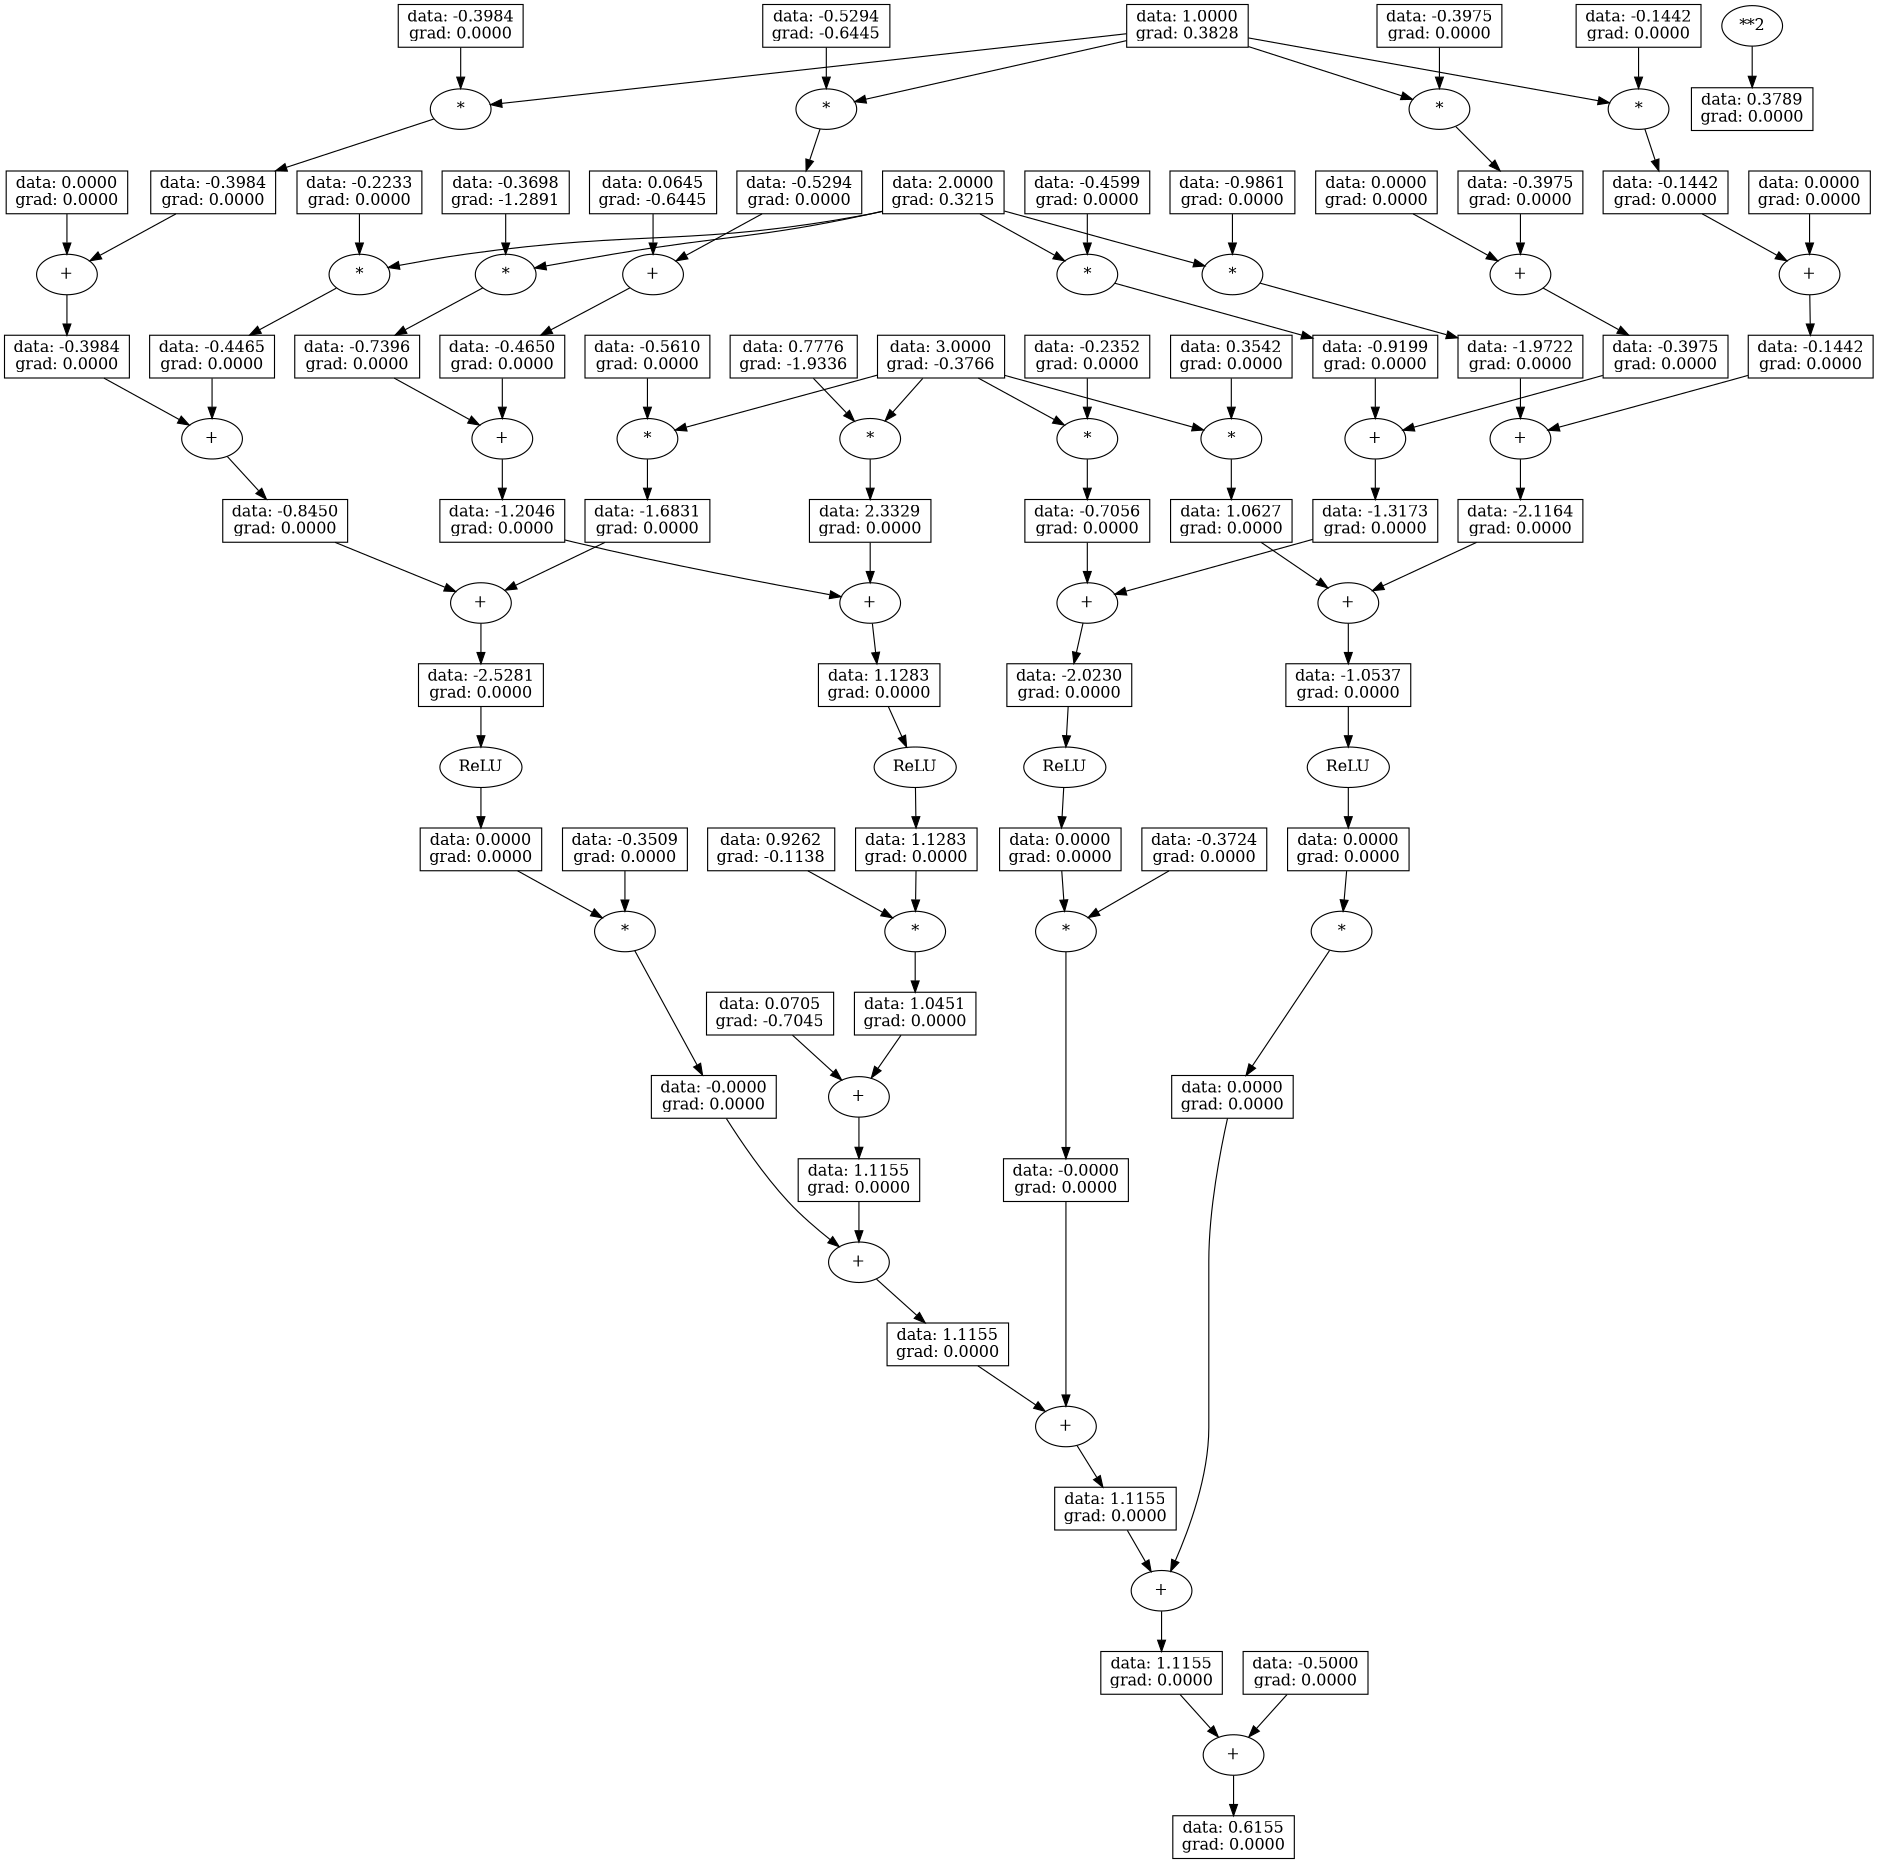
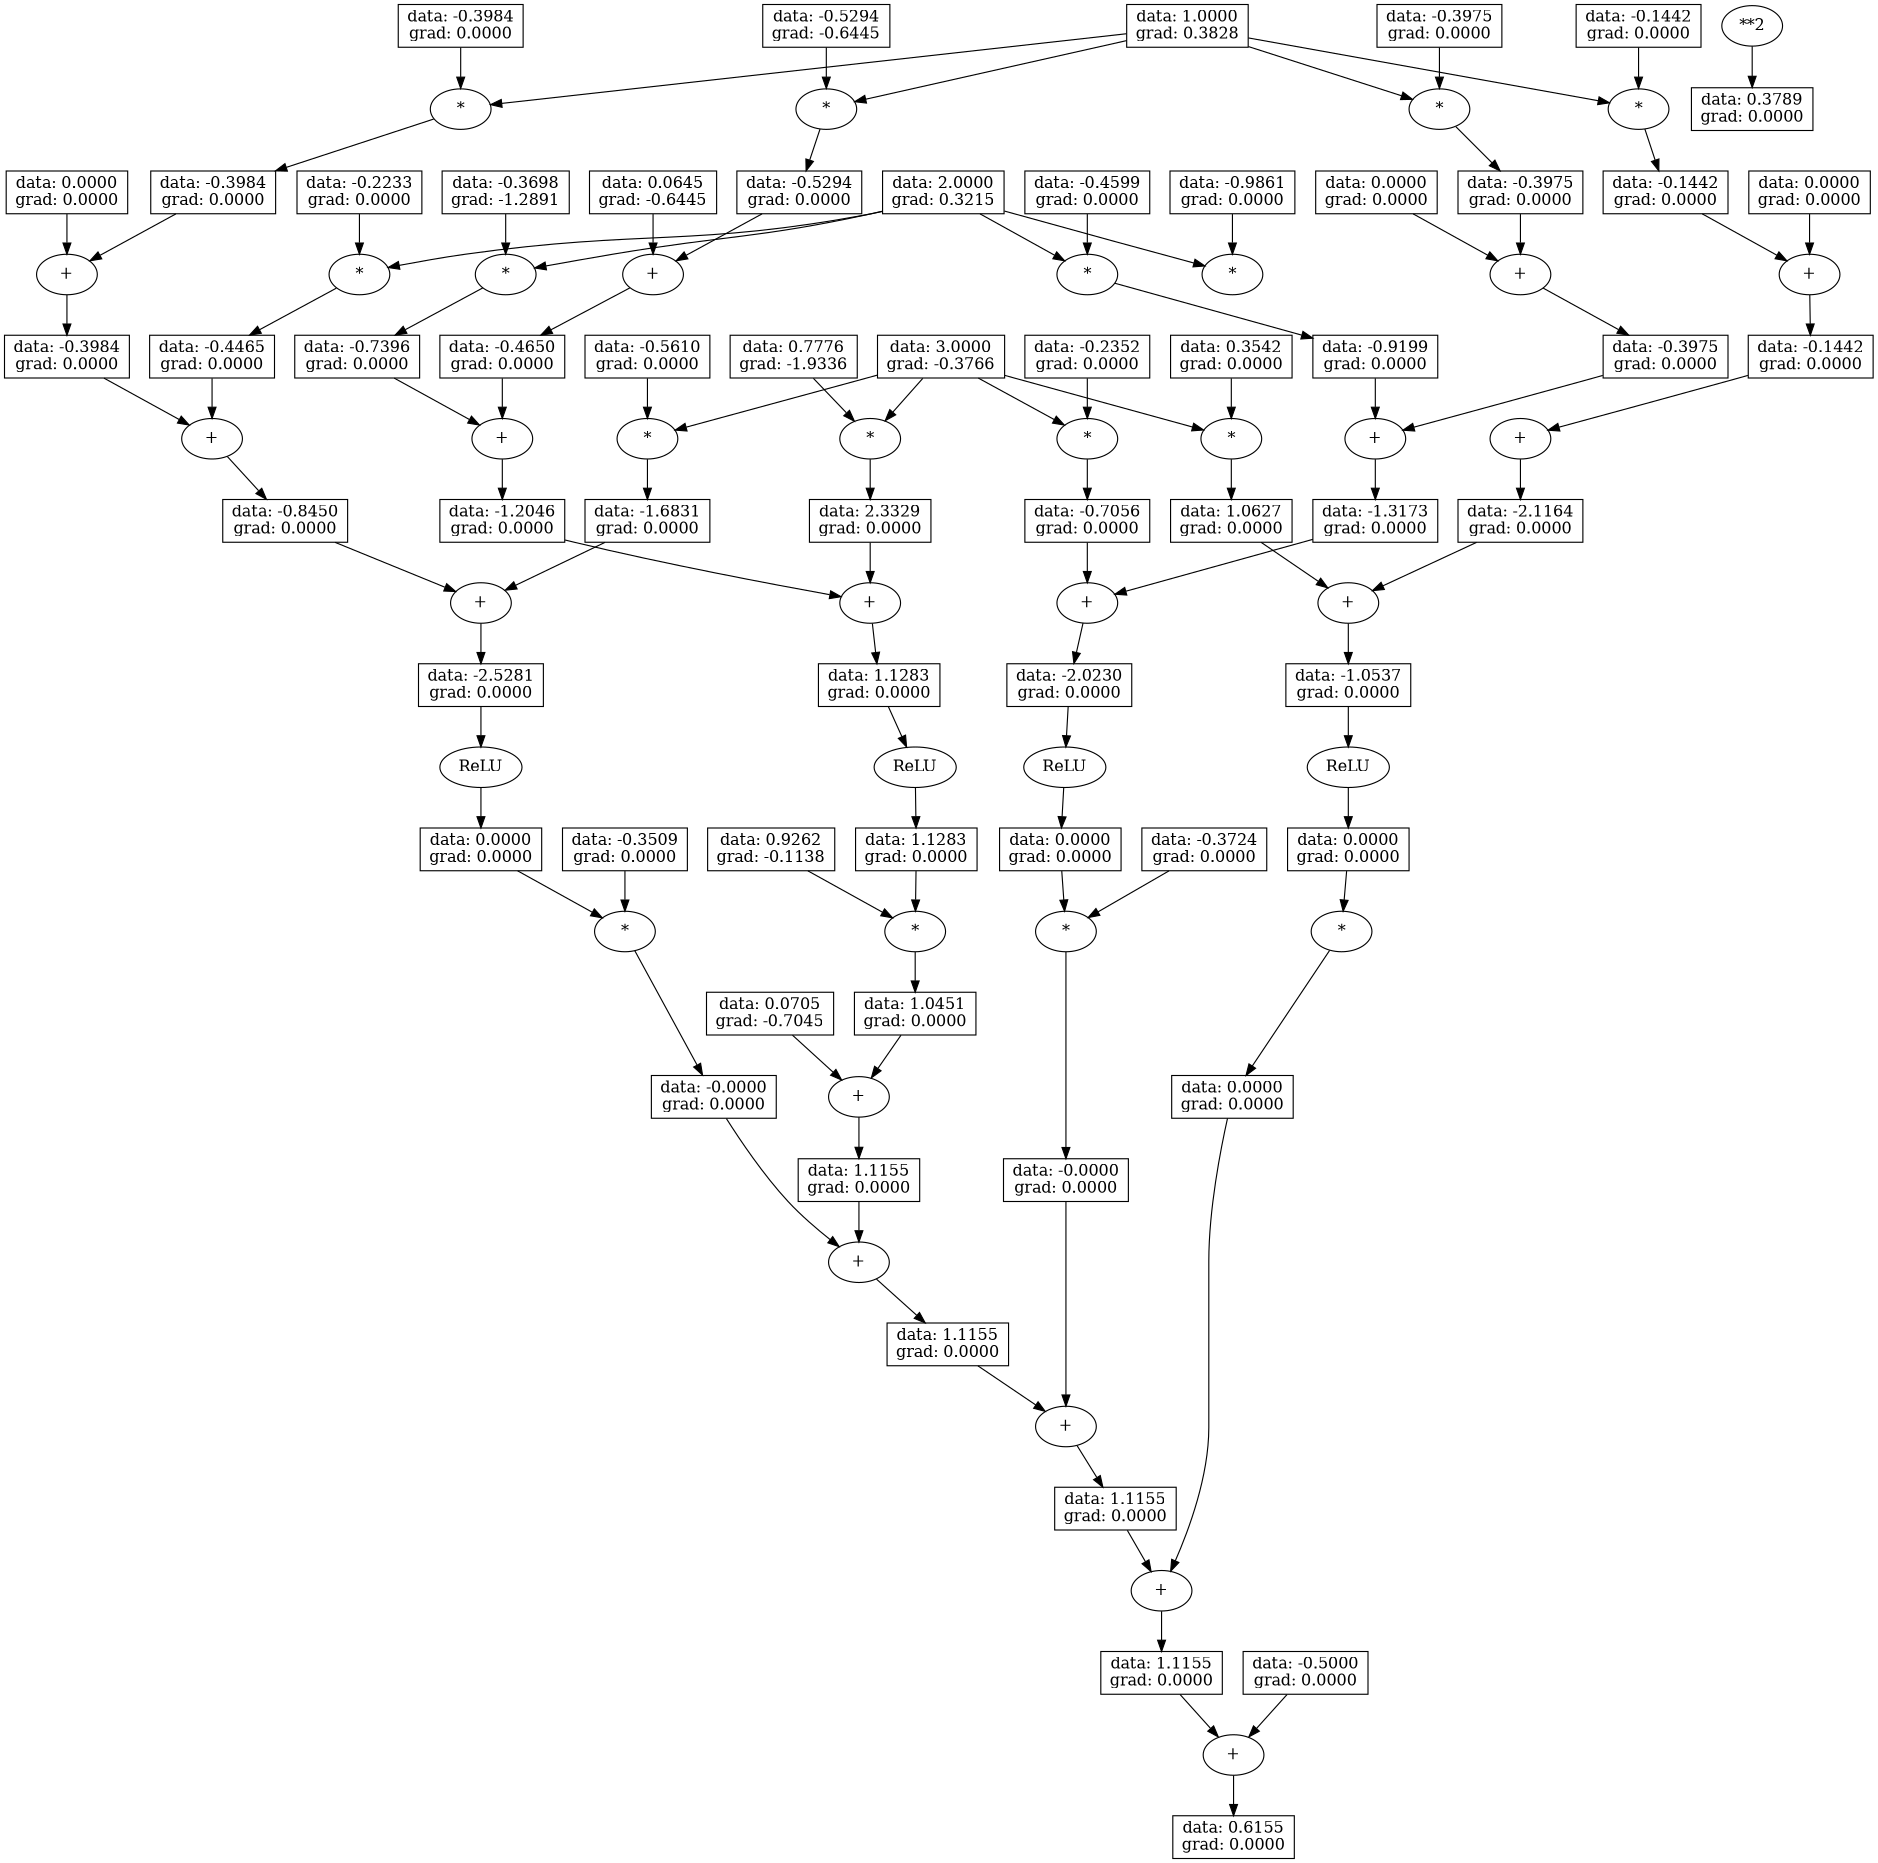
  strict digraph {
    node [shape=box]
    n1 [label="data: 2.3329\ngrad: 0.0000"]
    n2 [label="+" shape=ellipse]
    n3 [label="data: 1.1283\ngrad: 0.0000"]
    n4 [label="*" shape=ellipse]
    n5 [label="data: 0.7776\ngrad: -1.9336"]
    n6 [label="data: 3.0000\ngrad: -0.3766"]
    n7 [label="*" shape=ellipse]
    n8 [label="*" shape=ellipse]
    n9 [label="*" shape=ellipse]
    n10 [label="data: -0.7056\ngrad: 0.0000"]
    n11 [label="data: -1.6831\ngrad: 0.0000"]
    n12 [label="data: 1.0627\ngrad: 0.0000"]
    n13 [label="data: 1.0451\ngrad: 0.0000"]
    n14 [label="+" shape=ellipse]
    n15 [label="data: 1.1155\ngrad: 0.0000"]
    n16 [label="*" shape=ellipse]
    n17 [label="data: 0.9262\ngrad: -0.1138"]
    n18 [label="data: 1.1283\ngrad: 0.0000"]
    n19 [label="data: -0.9199\ngrad: 0.0000"]
    n20 [label="+" shape=ellipse]
    n21 [label="data: -1.3173\ngrad: 0.0000"]
    n22 [label="*" shape=ellipse]
    n23 [label="data: -0.4599\ngrad: 0.0000"]
    n24 [label="data: 2.0000\ngrad: 0.3215"]
    n25 [label="*" shape=ellipse]
    n26 [label="*" shape=ellipse]
    n27 [label="*" shape=ellipse]
    n28 [label="data: -0.4465\ngrad: 0.0000"]
-   n29 [label="data: -1.9722\ngrad: 0.0000"]
    n30 [label="data: -0.7396\ngrad: 0.0000"]
    n31 [label=ReLU shape=ellipse]
    n32 [label="data: -1.2046\ngrad: 0.0000"]
    n33 [label="data: 0.0645\ngrad: -0.6445"]
    n34 [label="+" shape=ellipse]
    n35 [label="data: -0.4650\ngrad: 0.0000"]
    n36 [label="+" shape=ellipse]
    n37 [label="data: 1.1155\ngrad: 0.0000"]
    n38 [label="data: 0.0705\ngrad: -0.7045"]
    n39 [label="data: -0.5294\ngrad: -0.6445"]
    n40 [label="*" shape=ellipse]
    n41 [label="data: -0.5294\ngrad: 0.0000"]
    n42 [label="+" shape=ellipse]
    n43 [label="data: -2.0230\ngrad: 0.0000"]
    n44 [label="data: -0.3975\ngrad: 0.0000"]
    n45 [label="data: 1.0000\ngrad: 0.3828"]
    n46 [label="*" shape=ellipse]
    n47 [label="*" shape=ellipse]
    n48 [label="*" shape=ellipse]
    n49 [label="data: -0.3984\ngrad: 0.0000"]
    n50 [label="data: -0.1442\ngrad: 0.0000"]
    n51 [label="data: -0.3975\ngrad: 0.0000"]
    n52 [label="data: -0.0000\ngrad: 0.0000"]
    n53 [label="*" shape=ellipse]
    n54 [label="data: 0.0000\ngrad: 0.0000"]
    n55 [label="data: -0.3509\ngrad: 0.0000"]
    n56 [label="+" shape=ellipse]
    n57 [label="data: -0.3984\ngrad: 0.0000"]
    n58 [label="data: -0.3984\ngrad: 0.0000"]
    n59 [label="data: -0.2352\ngrad: 0.0000"]
    n60 [label="data: -0.3698\ngrad: -1.2891"]
    n61 [label="+" shape=ellipse]
    n62 [label="data: 1.1155\ngrad: 0.0000"]
    n63 [label="+" shape=ellipse]
    n64 [label="data: -0.8450\ngrad: 0.0000"]
    n65 [label="data: 0.0000\ngrad: 0.0000"]
    n66 [label=ReLU shape=ellipse]
    n67 [label="data: 0.0000\ngrad: 0.0000"]
    n68 [label="*" shape=ellipse]
    n69 [label="data: -0.0000\ngrad: 0.0000"]
    n70 [label="data: -2.1164\ngrad: 0.0000"]
    n71 [label="+" shape=ellipse]
    n72 [label="data: -1.0537\ngrad: 0.0000"]
    n73 [label="+" shape=ellipse]
    n74 [label="data: -0.1442\ngrad: 0.0000"]
    n75 [label="data: -0.3724\ngrad: 0.0000"]
    n76 [label="data: -0.2233\ngrad: 0.0000"]
    n77 [label="data: -0.5610\ngrad: 0.0000"]
    n78 [label="+" shape=ellipse]
    n79 [label="data: -0.1442\ngrad: 0.0000"]
    n80 [label="+" shape=ellipse]
    n81 [label="data: 1.1155\ngrad: 0.0000"]
    n82 [label="data: -0.3975\ngrad: 0.0000"]
    n83 [label="+" shape=ellipse]
    n84 [label="data: -2.5281\ngrad: 0.0000"]
    n85 [label="data: 0.0000\ngrad: 0.0000"]
    n86 [label="+" shape=ellipse]
    n87 [label="data: 0.0000\ngrad: 0.0000"]
    n88 [label="data: 0.0000\ngrad: 0.0000"]
    n89 [label="*" shape=ellipse]
    n90 [label="data: 0.0000\ngrad: 0.0000"]
    n91 [label="data: -0.9861\ngrad: 0.0000"]
    n92 [label="+" shape=ellipse]
    n93 [label="data: 0.6155\ngrad: 0.0000"]
    n94 [label="data: 0.3542\ngrad: 0.0000"]
    n95 [label=ReLU shape=ellipse]
    n96 [label="**2" shape=ellipse]
    n97 [label="data: 0.3789\ngrad: 0.0000"]
    n98 [label="data: -0.5000\ngrad: 0.0000"]
    n99 [label="+" shape=ellipse]
    n100 [label=ReLU shape=ellipse]
    n1 -> n2
    n2 -> n3
    n3 -> n31
    n4 -> n1
    n5 -> n4
    n6 -> n4
    n6 -> n7
    n6 -> n8
    n6 -> n9
    n7 -> n10
    n8 -> n11
    n9 -> n12
    n10 -> n42
    n11 -> n83
    n12 -> n71
    n13 -> n14
    n14 -> n15
    n15 -> n36
    n16 -> n13
    n17 -> n16
    n18 -> n16
    n19 -> n20
    n20 -> n21
    n21 -> n42
    n22 -> n19
    n23 -> n22
    n24 -> n22
    n24 -> n25
    n24 -> n26
    n24 -> n27
    n25 -> n28
-   n26 -> n29
    n27 -> n30
    n28 -> n63
-   n29 -> n73
    n30 -> n99
    n31 -> n18
    n32 -> n2
    n33 -> n34
    n34 -> n35
    n35 -> n99
    n36 -> n37
    n37 -> n61
    n38 -> n14
    n39 -> n40
    n40 -> n41
    n41 -> n34
    n42 -> n43
    n43 -> n66
    n44 -> n20
    n45 -> n40
    n45 -> n46
    n45 -> n47
    n45 -> n48
    n46 -> n49
    n47 -> n50
    n48 -> n51
    n49 -> n56
    n50 -> n78
    n51 -> n86
    n52 -> n36
    n53 -> n52
    n54 -> n53
    n55 -> n53
    n56 -> n57
    n57 -> n63
    n58 -> n46
    n59 -> n7
    n60 -> n27
    n61 -> n62
    n62 -> n80
    n63 -> n64
    n64 -> n83
    n65 -> n56
    n66 -> n67
    n67 -> n68
    n68 -> n69
    n69 -> n61
    n70 -> n71
    n71 -> n72
    n72 -> n100
    n73 -> n70
    n74 -> n73
    n75 -> n68
    n76 -> n25
    n77 -> n8
    n78 -> n74
    n79 -> n47
    n80 -> n81
    n81 -> n92
    n82 -> n48
    n83 -> n84
    n84 -> n95
    n85 -> n86
    n86 -> n44
    n87 -> n78
    n88 -> n80
    n89 -> n88
    n90 -> n89
    n91 -> n26
    n92 -> n93
    n94 -> n9
    n95 -> n54
    n96 -> n97
    n98 -> n92
    n99 -> n32
    n100 -> n90
  }
